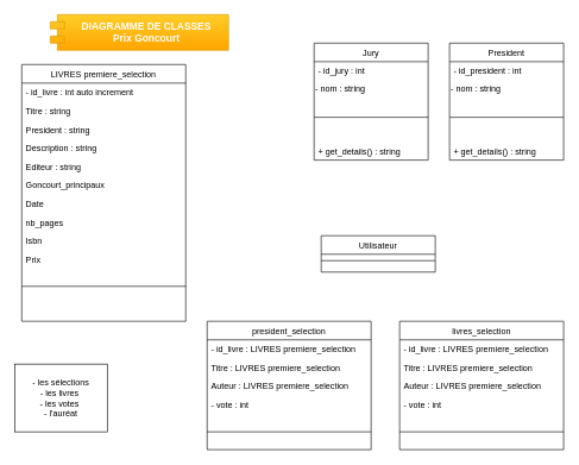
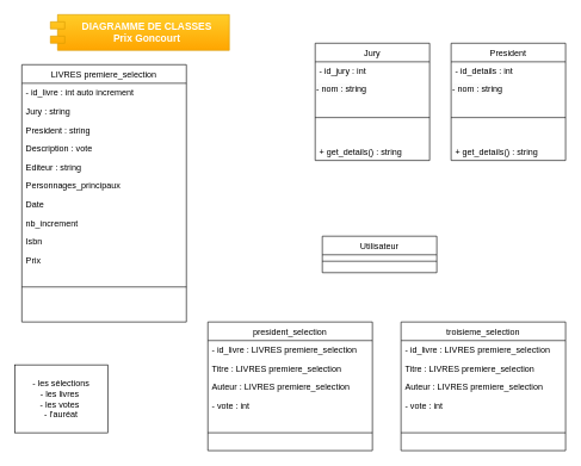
  <mxCell id="0" />
  <mxCell id="1" parent="0" />
  <mxCell id="2" value="LIVRES premiere_selection" style="swimlane;fontStyle=0;align=center;verticalAlign=top;childLayout=stackLayout;horizontal=1;startSize=26;horizontalStack=0;resizeParent=1;resizeLast=0;collapsible=1;marginBottom=0;rounded=0;shadow=0;strokeWidth=1;" parent="1" vertex="1"><mxGeometry x="30" y="90" width="230" height="360" as="geometry"><mxRectangle x="550" y="140" width="160" height="26" as="alternateBounds" /></mxGeometry></mxCell>
  <mxCell id="3" value="- id_livre : int auto increment" style="text;align=left;verticalAlign=top;spacingLeft=4;spacingRight=4;overflow=hidden;rotatable=0;points=[[0,0.5],[1,0.5]];portConstraint=eastwest;" vertex="1" parent="2"><mxGeometry y="26" width="230" height="26" as="geometry" /></mxCell>
- <mxCell id="4" value="Titre : string" style="text;align=left;verticalAlign=top;spacingLeft=4;spacingRight=4;overflow=hidden;rotatable=0;points=[[0,0.5],[1,0.5]];portConstraint=eastwest;" parent="2" vertex="1"><mxGeometry y="52" width="230" height="26" as="geometry" /></mxCell>
+ <mxCell id="4" value="Jury : string" style="text;align=left;verticalAlign=top;spacingLeft=4;spacingRight=4;overflow=hidden;rotatable=0;points=[[0,0.5],[1,0.5]];portConstraint=eastwest;" parent="2" vertex="1"><mxGeometry y="52" width="230" height="26" as="geometry" /></mxCell>
  <mxCell id="5" value="President : string" style="text;align=left;verticalAlign=top;spacingLeft=4;spacingRight=4;overflow=hidden;rotatable=0;points=[[0,0.5],[1,0.5]];portConstraint=eastwest;rounded=0;shadow=0;html=0;" parent="2" vertex="1"><mxGeometry y="78" width="230" height="26" as="geometry" /></mxCell>
- <mxCell id="6" value="Description : string" style="text;align=left;verticalAlign=top;spacingLeft=4;spacingRight=4;overflow=hidden;rotatable=0;points=[[0,0.5],[1,0.5]];portConstraint=eastwest;rounded=0;shadow=0;html=0;" parent="2" vertex="1"><mxGeometry y="104" width="230" height="26" as="geometry" /></mxCell>
+ <mxCell id="6" value="Description : vote" style="text;align=left;verticalAlign=top;spacingLeft=4;spacingRight=4;overflow=hidden;rotatable=0;points=[[0,0.5],[1,0.5]];portConstraint=eastwest;rounded=0;shadow=0;html=0;" parent="2" vertex="1"><mxGeometry y="104" width="230" height="26" as="geometry" /></mxCell>
  <mxCell id="7" value="Editeur : string" style="text;align=left;verticalAlign=top;spacingLeft=4;spacingRight=4;overflow=hidden;rotatable=0;points=[[0,0.5],[1,0.5]];portConstraint=eastwest;rounded=0;shadow=0;html=0;" parent="2" vertex="1"><mxGeometry y="130" width="230" height="26" as="geometry" /></mxCell>
- <mxCell id="8" value="Goncourt_principaux" style="text;align=left;verticalAlign=top;spacingLeft=4;spacingRight=4;overflow=hidden;rotatable=0;points=[[0,0.5],[1,0.5]];portConstraint=eastwest;rounded=0;shadow=0;html=0;" parent="2" vertex="1"><mxGeometry y="156" width="230" height="26" as="geometry" /></mxCell>
+ <mxCell id="8" value="Personnages_principaux" style="text;align=left;verticalAlign=top;spacingLeft=4;spacingRight=4;overflow=hidden;rotatable=0;points=[[0,0.5],[1,0.5]];portConstraint=eastwest;rounded=0;shadow=0;html=0;" parent="2" vertex="1"><mxGeometry y="156" width="230" height="26" as="geometry" /></mxCell>
  <mxCell id="9" value="Date   " style="text;align=left;verticalAlign=top;spacingLeft=4;spacingRight=4;overflow=hidden;rotatable=0;points=[[0,0.5],[1,0.5]];portConstraint=eastwest;" parent="2" vertex="1"><mxGeometry y="182" width="230" height="26" as="geometry" /></mxCell>
- <mxCell id="10" value="nb_pages" style="text;align=left;verticalAlign=top;spacingLeft=4;spacingRight=4;overflow=hidden;rotatable=0;points=[[0,0.5],[1,0.5]];portConstraint=eastwest;" parent="2" vertex="1"><mxGeometry y="208" width="230" height="26" as="geometry" /></mxCell>
+ <mxCell id="10" value="nb_increment" style="text;align=left;verticalAlign=top;spacingLeft=4;spacingRight=4;overflow=hidden;rotatable=0;points=[[0,0.5],[1,0.5]];portConstraint=eastwest;" parent="2" vertex="1"><mxGeometry y="208" width="230" height="26" as="geometry" /></mxCell>
  <mxCell id="11" value="Isbn" style="text;align=left;verticalAlign=top;spacingLeft=4;spacingRight=4;overflow=hidden;rotatable=0;points=[[0,0.5],[1,0.5]];portConstraint=eastwest;" parent="2" vertex="1"><mxGeometry y="234" width="230" height="26" as="geometry" /></mxCell>
  <mxCell id="12" value="Prix" style="text;align=left;verticalAlign=top;spacingLeft=4;spacingRight=4;overflow=hidden;rotatable=0;points=[[0,0.5],[1,0.5]];portConstraint=eastwest;" parent="2" vertex="1"><mxGeometry y="260" width="230" height="26" as="geometry" /></mxCell>
  <mxCell id="13" value="" style="line;html=1;strokeWidth=1;align=left;verticalAlign=middle;spacingTop=-1;spacingLeft=3;spacingRight=3;rotatable=0;labelPosition=right;points=[];portConstraint=eastwest;" parent="2" vertex="1"><mxGeometry y="286" width="230" height="50" as="geometry" /></mxCell>
  <mxCell id="14" value="&lt;div style=&quot;font-size: 14px;&quot;&gt;&lt;span style=&quot;background-color: initial;&quot;&gt;&lt;font&gt;DIAGRAMME DE CLASSES&lt;br&gt;&lt;/font&gt;&lt;/span&gt;Prix Goncourt&lt;/div&gt;" style="shape=module;align=left;spacingLeft=20;align=center;verticalAlign=middle;whiteSpace=wrap;html=1;fillColor=#ffcd28;strokeColor=#d79b00;fontStyle=1;fontSize=14;gradientColor=#ffa500;fontColor=#ffffff;" parent="1" vertex="1"><mxGeometry x="70" y="20" width="250" height="50" as="geometry" /></mxCell>
  <mxCell id="15" value="Utilisateur" style="swimlane;fontStyle=0;align=center;verticalAlign=top;childLayout=stackLayout;horizontal=1;startSize=26;horizontalStack=0;resizeParent=1;resizeLast=0;collapsible=1;marginBottom=0;rounded=0;shadow=0;strokeWidth=1;" parent="1" vertex="1"><mxGeometry x="450" y="330" width="160" height="51" as="geometry"><mxRectangle x="130" y="380" width="160" height="26" as="alternateBounds" /></mxGeometry></mxCell>
  <mxCell id="16" value="" style="line;html=1;strokeWidth=1;align=left;verticalAlign=middle;spacingTop=-1;spacingLeft=3;spacingRight=3;rotatable=0;labelPosition=right;points=[];portConstraint=eastwest;" parent="15" vertex="1"><mxGeometry y="26" width="160" height="18" as="geometry" /></mxCell>
  <mxCell id="17" value="Jury" style="swimlane;fontStyle=0;align=center;verticalAlign=top;childLayout=stackLayout;horizontal=1;startSize=26;horizontalStack=0;resizeParent=1;resizeLast=0;collapsible=1;marginBottom=0;rounded=0;shadow=0;strokeWidth=1;" parent="1" vertex="1"><mxGeometry x="440" y="60" width="160" height="164" as="geometry"><mxRectangle x="130" y="380" width="160" height="26" as="alternateBounds" /></mxGeometry></mxCell>
  <mxCell id="18" value="- id_jury : int &#10;" style="text;align=left;verticalAlign=top;spacingLeft=4;spacingRight=4;overflow=hidden;rotatable=0;points=[[0,0.5],[1,0.5]];portConstraint=eastwest;" parent="17" vertex="1"><mxGeometry y="26" width="160" height="24" as="geometry" /></mxCell>
  <mxCell id="19" value="&lt;span style=&quot;color: rgb(0, 0, 0); font-family: Helvetica; font-size: 12px; font-style: normal; font-variant-ligatures: normal; font-variant-caps: normal; font-weight: 400; letter-spacing: normal; orphans: 2; text-align: left; text-indent: 0px; text-transform: none; widows: 2; word-spacing: 0px; -webkit-text-stroke-width: 0px; white-space: nowrap; background-color: rgb(251, 251, 251); text-decoration-thickness: initial; text-decoration-style: initial; text-decoration-color: initial; display: inline !important; float: none;&quot;&gt;- nom : string&lt;/span&gt;" style="text;whiteSpace=wrap;html=1;" parent="17" vertex="1"><mxGeometry y="50" width="160" height="20" as="geometry" /></mxCell>
  <mxCell id="20" value="" style="line;html=1;strokeWidth=1;align=left;verticalAlign=middle;spacingTop=-1;spacingLeft=3;spacingRight=3;rotatable=0;labelPosition=right;points=[];portConstraint=eastwest;" parent="17" vertex="1"><mxGeometry y="70" width="160" height="68" as="geometry" /></mxCell>
  <mxCell id="21" value="+ get_details() : string" style="text;align=left;verticalAlign=top;spacingLeft=4;spacingRight=4;overflow=hidden;rotatable=0;points=[[0,0.5],[1,0.5]];portConstraint=eastwest;" parent="17" vertex="1"><mxGeometry y="138" width="160" height="26" as="geometry" /></mxCell>
  <mxCell id="22" value="President" style="swimlane;fontStyle=0;align=center;verticalAlign=top;childLayout=stackLayout;horizontal=1;startSize=26;horizontalStack=0;resizeParent=1;resizeLast=0;collapsible=1;marginBottom=0;rounded=0;shadow=0;strokeWidth=1;" parent="1" vertex="1"><mxGeometry x="630" y="60" width="160" height="164" as="geometry"><mxRectangle x="130" y="380" width="160" height="26" as="alternateBounds" /></mxGeometry></mxCell>
- <mxCell id="23" value="- id_president : int &#10;" style="text;align=left;verticalAlign=top;spacingLeft=4;spacingRight=4;overflow=hidden;rotatable=0;points=[[0,0.5],[1,0.5]];portConstraint=eastwest;" parent="22" vertex="1"><mxGeometry y="26" width="160" height="24" as="geometry" /></mxCell>
+ <mxCell id="23" value="- id_details : int &#10;" style="text;align=left;verticalAlign=top;spacingLeft=4;spacingRight=4;overflow=hidden;rotatable=0;points=[[0,0.5],[1,0.5]];portConstraint=eastwest;" parent="22" vertex="1"><mxGeometry y="26" width="160" height="24" as="geometry" /></mxCell>
  <mxCell id="24" value="&lt;span style=&quot;color: rgb(0, 0, 0); font-family: Helvetica; font-size: 12px; font-style: normal; font-variant-ligatures: normal; font-variant-caps: normal; font-weight: 400; letter-spacing: normal; orphans: 2; text-align: left; text-indent: 0px; text-transform: none; widows: 2; word-spacing: 0px; -webkit-text-stroke-width: 0px; white-space: nowrap; background-color: rgb(251, 251, 251); text-decoration-thickness: initial; text-decoration-style: initial; text-decoration-color: initial; display: inline !important; float: none;&quot;&gt;- nom : string&lt;/span&gt;" style="text;whiteSpace=wrap;html=1;" parent="22" vertex="1"><mxGeometry y="50" width="160" height="20" as="geometry" /></mxCell>
  <mxCell id="25" value="" style="line;html=1;strokeWidth=1;align=left;verticalAlign=middle;spacingTop=-1;spacingLeft=3;spacingRight=3;rotatable=0;labelPosition=right;points=[];portConstraint=eastwest;" parent="22" vertex="1"><mxGeometry y="70" width="160" height="68" as="geometry" /></mxCell>
  <mxCell id="26" value="+ get_details() : string" style="text;align=left;verticalAlign=top;spacingLeft=4;spacingRight=4;overflow=hidden;rotatable=0;points=[[0,0.5],[1,0.5]];portConstraint=eastwest;" parent="22" vertex="1"><mxGeometry y="138" width="160" height="26" as="geometry" /></mxCell>
  <mxCell id="27" value="&lt;div&gt;- les sélections&lt;/div&gt;- les livres&amp;nbsp;&lt;div&gt;- les votes&amp;nbsp;&lt;/div&gt;&lt;div&gt;- l'auréat&lt;/div&gt;" style="rounded=0;whiteSpace=wrap;html=1;" vertex="1" parent="1"><mxGeometry x="20" y="510" width="130" height="95" as="geometry" /></mxCell>
  <mxCell id="28" value="president_selection" style="swimlane;fontStyle=0;align=center;verticalAlign=top;childLayout=stackLayout;horizontal=1;startSize=26;horizontalStack=0;resizeParent=1;resizeLast=0;collapsible=1;marginBottom=0;rounded=0;shadow=0;strokeWidth=1;" vertex="1" parent="1"><mxGeometry x="290" y="450" width="230" height="180" as="geometry"><mxRectangle x="550" y="140" width="160" height="26" as="alternateBounds" /></mxGeometry></mxCell>
  <mxCell id="29" value="- id_livre : LIVRES premiere_selection" style="text;align=left;verticalAlign=top;spacingLeft=4;spacingRight=4;overflow=hidden;rotatable=0;points=[[0,0.5],[1,0.5]];portConstraint=eastwest;" vertex="1" parent="28"><mxGeometry y="26" width="230" height="26" as="geometry" /></mxCell>
  <mxCell id="30" value="Titre : LIVRES premiere_selection" style="text;align=left;verticalAlign=top;spacingLeft=4;spacingRight=4;overflow=hidden;rotatable=0;points=[[0,0.5],[1,0.5]];portConstraint=eastwest;" vertex="1" parent="28"><mxGeometry y="52" width="230" height="26" as="geometry" /></mxCell>
  <mxCell id="31" value="Auteur : LIVRES premiere_selection" style="text;align=left;verticalAlign=top;spacingLeft=4;spacingRight=4;overflow=hidden;rotatable=0;points=[[0,0.5],[1,0.5]];portConstraint=eastwest;rounded=0;shadow=0;html=0;" vertex="1" parent="28"><mxGeometry y="78" width="230" height="26" as="geometry" /></mxCell>
  <mxCell id="32" value="- vote : int" style="text;align=left;verticalAlign=top;spacingLeft=4;spacingRight=4;overflow=hidden;rotatable=0;points=[[0,0.5],[1,0.5]];portConstraint=eastwest;" vertex="1" parent="28"><mxGeometry y="104" width="230" height="26" as="geometry" /></mxCell>
  <mxCell id="33" value="" style="line;html=1;strokeWidth=1;align=left;verticalAlign=middle;spacingTop=-1;spacingLeft=3;spacingRight=3;rotatable=0;labelPosition=right;points=[];portConstraint=eastwest;" vertex="1" parent="28"><mxGeometry y="130" width="230" height="50" as="geometry" /></mxCell>
- <mxCell id="34" value="livres_selection" style="swimlane;fontStyle=0;align=center;verticalAlign=top;childLayout=stackLayout;horizontal=1;startSize=26;horizontalStack=0;resizeParent=1;resizeLast=0;collapsible=1;marginBottom=0;rounded=0;shadow=0;strokeWidth=1;" vertex="1" parent="1"><mxGeometry x="560" y="450" width="230" height="180" as="geometry"><mxRectangle x="550" y="140" width="160" height="26" as="alternateBounds" /></mxGeometry></mxCell>
+ <mxCell id="34" value="troisieme_selection" style="swimlane;fontStyle=0;align=center;verticalAlign=top;childLayout=stackLayout;horizontal=1;startSize=26;horizontalStack=0;resizeParent=1;resizeLast=0;collapsible=1;marginBottom=0;rounded=0;shadow=0;strokeWidth=1;" vertex="1" parent="1"><mxGeometry x="560" y="450" width="230" height="180" as="geometry"><mxRectangle x="550" y="140" width="160" height="26" as="alternateBounds" /></mxGeometry></mxCell>
  <mxCell id="35" value="- id_livre : LIVRES premiere_selection" style="text;align=left;verticalAlign=top;spacingLeft=4;spacingRight=4;overflow=hidden;rotatable=0;points=[[0,0.5],[1,0.5]];portConstraint=eastwest;" vertex="1" parent="34"><mxGeometry y="26" width="230" height="26" as="geometry" /></mxCell>
  <mxCell id="36" value="Titre : LIVRES premiere_selection" style="text;align=left;verticalAlign=top;spacingLeft=4;spacingRight=4;overflow=hidden;rotatable=0;points=[[0,0.5],[1,0.5]];portConstraint=eastwest;" vertex="1" parent="34"><mxGeometry y="52" width="230" height="26" as="geometry" /></mxCell>
  <mxCell id="37" value="Auteur : LIVRES premiere_selection" style="text;align=left;verticalAlign=top;spacingLeft=4;spacingRight=4;overflow=hidden;rotatable=0;points=[[0,0.5],[1,0.5]];portConstraint=eastwest;rounded=0;shadow=0;html=0;" vertex="1" parent="34"><mxGeometry y="78" width="230" height="26" as="geometry" /></mxCell>
  <mxCell id="38" value="- vote : int" style="text;align=left;verticalAlign=top;spacingLeft=4;spacingRight=4;overflow=hidden;rotatable=0;points=[[0,0.5],[1,0.5]];portConstraint=eastwest;" vertex="1" parent="34"><mxGeometry y="104" width="230" height="26" as="geometry" /></mxCell>
  <mxCell id="39" value="" style="line;html=1;strokeWidth=1;align=left;verticalAlign=middle;spacingTop=-1;spacingLeft=3;spacingRight=3;rotatable=0;labelPosition=right;points=[];portConstraint=eastwest;" vertex="1" parent="34"><mxGeometry y="130" width="230" height="50" as="geometry" /></mxCell>
